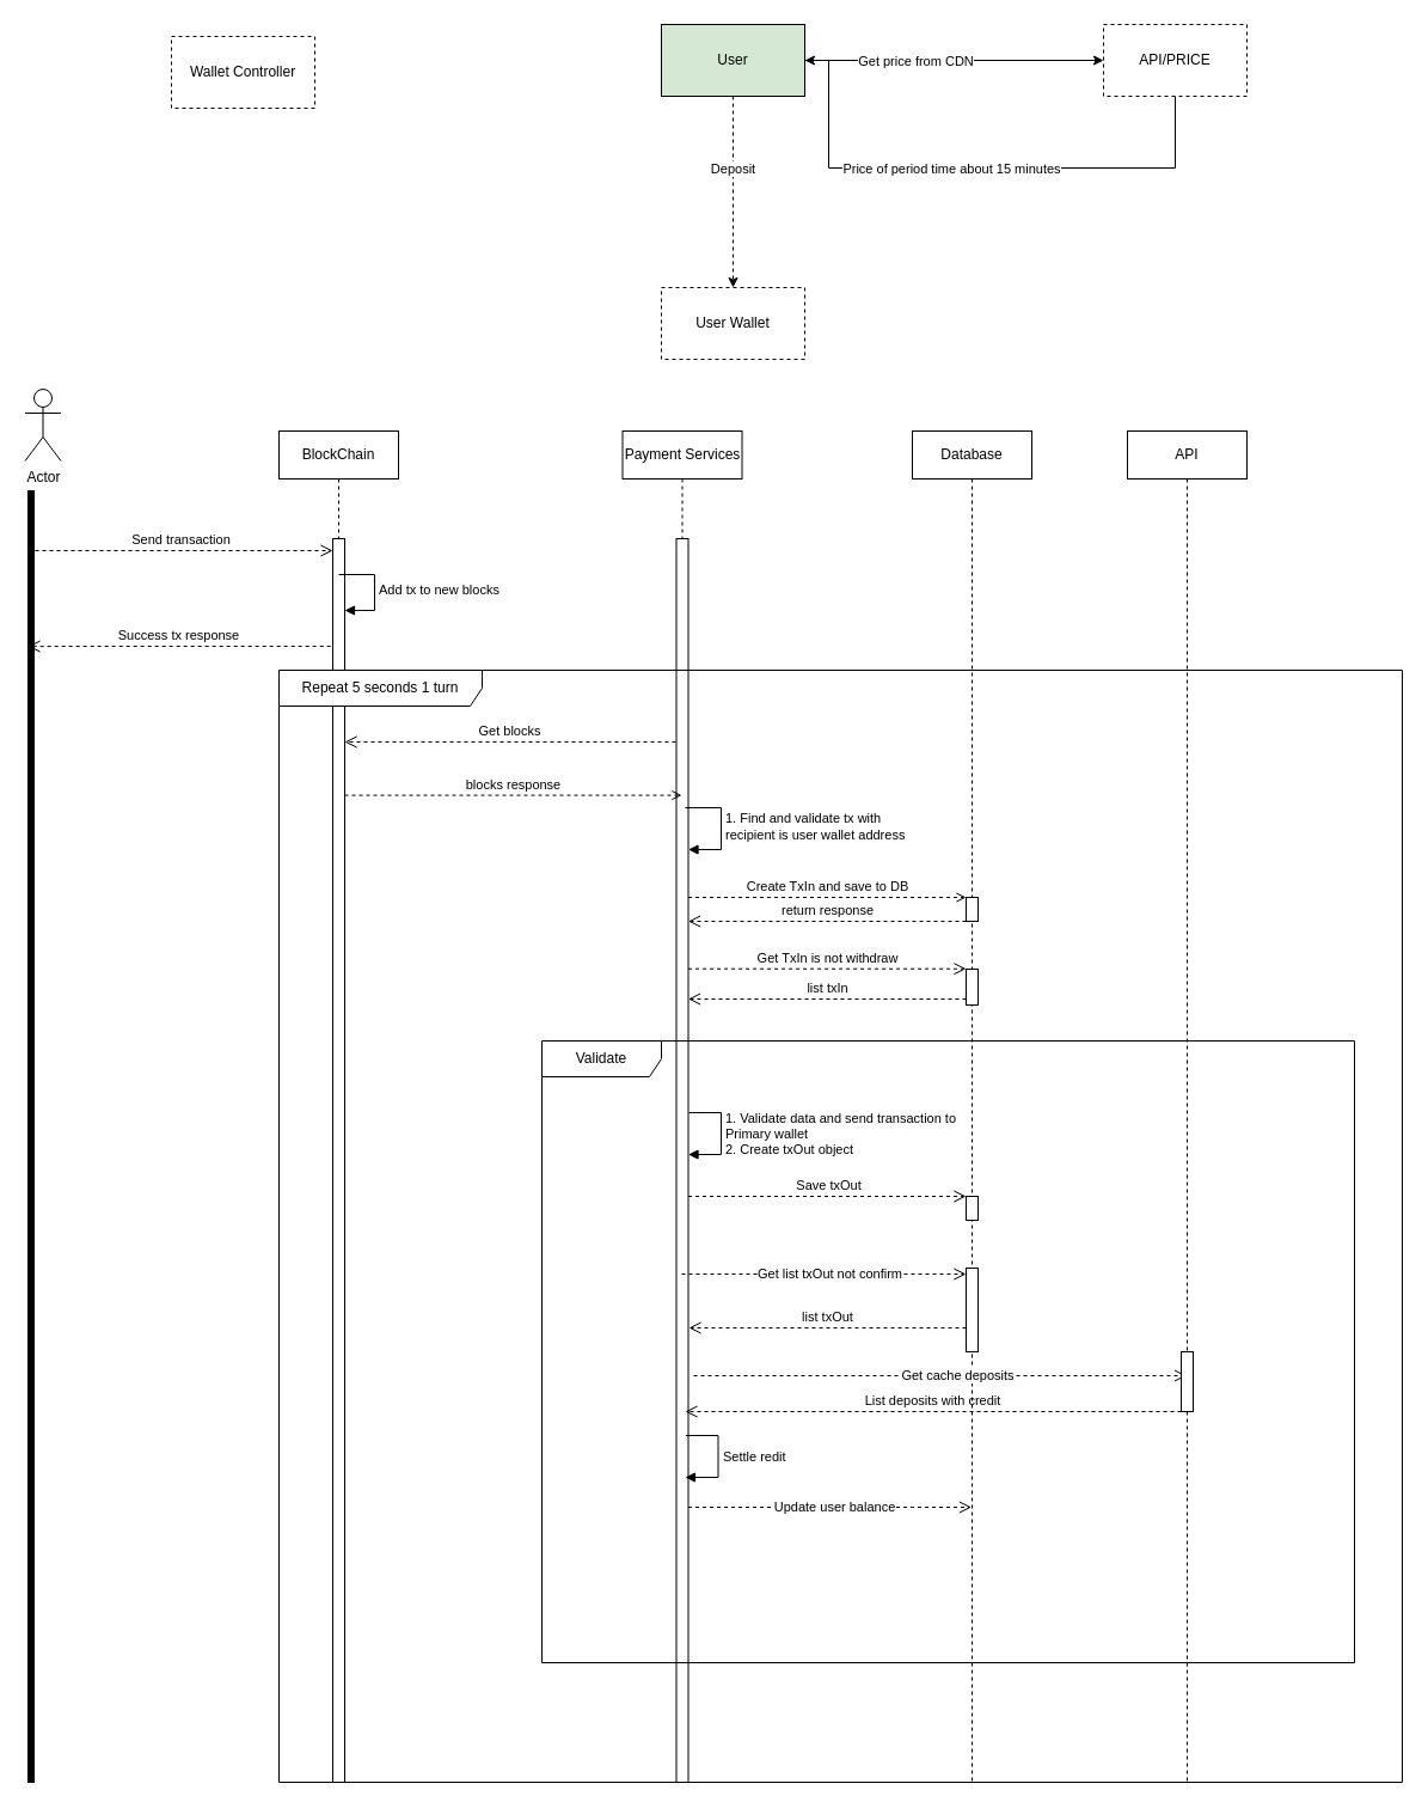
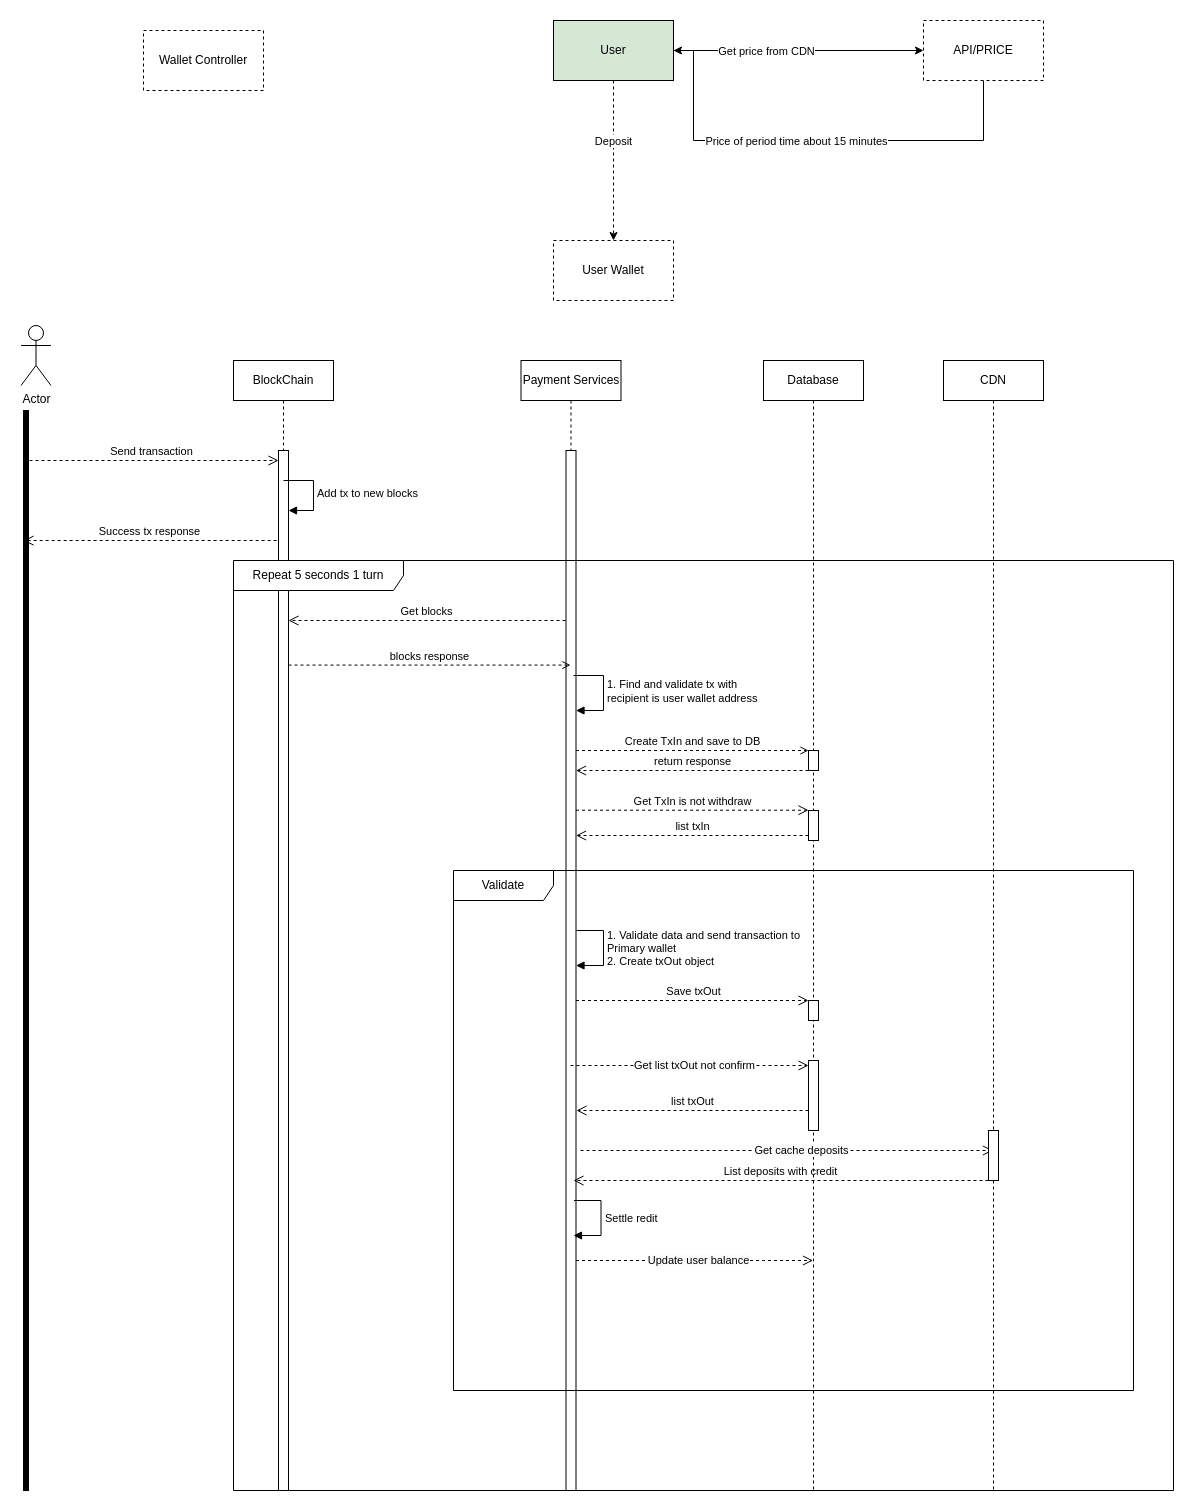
  <mxCell id="0" />
  <mxCell id="1" parent="0" />
  <mxCell id="2" value="Wallet Controller" style="whiteSpace=wrap;html=1;dashed=1;" parent="1" vertex="1"><mxGeometry x="143" y="30" width="120" height="60" as="geometry" /></mxCell>
  <mxCell id="3" value="" style="edgeStyle=orthogonalEdgeStyle;rounded=0;orthogonalLoop=1;jettySize=auto;html=1;" parent="1" source="7" target="10" edge="1"><mxGeometry relative="1" as="geometry" /></mxCell>
  <mxCell id="4" value="Get price from CDN" style="edgeLabel;html=1;align=center;verticalAlign=middle;resizable=0;points=[];" parent="3" vertex="1" connectable="0"><mxGeometry x="-0.446" relative="1" as="geometry"><mxPoint x="23" as="offset" /></mxGeometry></mxCell>
  <mxCell id="5" value="" style="edgeStyle=orthogonalEdgeStyle;rounded=0;orthogonalLoop=1;jettySize=auto;html=1;dashed=1;" parent="1" source="7" target="11" edge="1"><mxGeometry relative="1" as="geometry" /></mxCell>
  <mxCell id="6" value="Deposit" style="edgeLabel;html=1;align=center;verticalAlign=middle;resizable=0;points=[];" parent="5" vertex="1" connectable="0"><mxGeometry x="-0.247" y="-1" relative="1" as="geometry"><mxPoint as="offset" /></mxGeometry></mxCell>
  <mxCell id="7" value="User" style="whiteSpace=wrap;html=1;fillColor=#d5e8d4;" parent="1" vertex="1"><mxGeometry x="553" y="20" width="120" height="60" as="geometry" /></mxCell>
  <mxCell id="8" style="edgeStyle=orthogonalEdgeStyle;rounded=0;orthogonalLoop=1;jettySize=auto;html=1;exitX=0.5;exitY=1;exitDx=0;exitDy=0;" parent="1" source="10" target="7" edge="1"><mxGeometry relative="1" as="geometry"><Array as="points"><mxPoint x="983" y="140" /><mxPoint x="693" y="140" /></Array></mxGeometry></mxCell>
  <mxCell id="9" value="Price of period time about 15 minutes" style="edgeLabel;html=1;align=center;verticalAlign=middle;resizable=0;points=[];" parent="8" vertex="1" connectable="0"><mxGeometry x="0.08" relative="1" as="geometry"><mxPoint as="offset" /></mxGeometry></mxCell>
  <mxCell id="10" value="API/PRICE" style="whiteSpace=wrap;html=1;dashed=1;" parent="1" vertex="1"><mxGeometry x="923" y="20" width="120" height="60" as="geometry" /></mxCell>
  <mxCell id="11" value="User Wallet" style="whiteSpace=wrap;html=1;dashed=1;" parent="1" vertex="1"><mxGeometry x="553" y="240" width="120" height="60" as="geometry" /></mxCell>
  <mxCell id="12" value="" style="html=1;points=[];perimeter=orthogonalPerimeter;fillColor=strokeColor;" vertex="1" parent="1"><mxGeometry x="23" y="410" width="5" height="1080" as="geometry" /></mxCell>
  <mxCell id="13" value="Actor" style="shape=umlActor;verticalLabelPosition=bottom;verticalAlign=top;html=1;" vertex="1" parent="1"><mxGeometry x="20.5" y="325" width="30" height="60" as="geometry" /></mxCell>
  <mxCell id="14" value="BlockChain" style="shape=umlLifeline;perimeter=lifelinePerimeter;whiteSpace=wrap;html=1;container=1;dropTarget=0;collapsible=0;recursiveResize=0;outlineConnect=0;portConstraint=eastwest;newEdgeStyle={&quot;edgeStyle&quot;:&quot;elbowEdgeStyle&quot;,&quot;elbow&quot;:&quot;vertical&quot;,&quot;curved&quot;:0,&quot;rounded&quot;:0};" vertex="1" parent="1"><mxGeometry x="233" y="360" width="100" height="1130" as="geometry" /></mxCell>
  <mxCell id="15" value="" style="html=1;points=[[0,0,0,0,5],[0,1,0,0,-5],[1,0,0,0,5],[1,1,0,0,-5]];perimeter=orthogonalPerimeter;outlineConnect=0;targetShapes=umlLifeline;portConstraint=eastwest;newEdgeStyle={&quot;curved&quot;:0,&quot;rounded&quot;:0};" vertex="1" parent="14"><mxGeometry x="45" y="90" width="10" height="1040" as="geometry" /></mxCell>
  <mxCell id="16" value="Add tx to new blocks" style="html=1;align=left;spacingLeft=2;endArrow=block;rounded=0;edgeStyle=orthogonalEdgeStyle;curved=0;rounded=0;" edge="1" parent="14"><mxGeometry relative="1" as="geometry"><mxPoint x="50" y="120" as="sourcePoint" /><Array as="points"><mxPoint x="80" y="120" /></Array><mxPoint x="55.0" y="150" as="targetPoint" /></mxGeometry></mxCell>
  <mxCell id="17" value="Payment Services" style="shape=umlLifeline;perimeter=lifelinePerimeter;whiteSpace=wrap;html=1;container=1;dropTarget=0;collapsible=0;recursiveResize=0;outlineConnect=0;portConstraint=eastwest;newEdgeStyle={&quot;edgeStyle&quot;:&quot;elbowEdgeStyle&quot;,&quot;elbow&quot;:&quot;vertical&quot;,&quot;curved&quot;:0,&quot;rounded&quot;:0};" vertex="1" parent="1"><mxGeometry x="520.5" y="360" width="100" height="1130" as="geometry" /></mxCell>
  <mxCell id="18" value="" style="html=1;points=[[0,0,0,0,5],[0,1,0,0,-5],[1,0,0,0,5],[1,1,0,0,-5]];perimeter=orthogonalPerimeter;outlineConnect=0;targetShapes=umlLifeline;portConstraint=eastwest;newEdgeStyle={&quot;curved&quot;:0,&quot;rounded&quot;:0};" vertex="1" parent="17"><mxGeometry x="45" y="90" width="10" height="1040" as="geometry" /></mxCell>
  <mxCell id="19" value="Send transaction" style="endArrow=open;startArrow=none;endFill=0;startFill=0;endSize=8;html=1;verticalAlign=bottom;dashed=1;labelBackgroundColor=none;rounded=0;exitX=0.7;exitY=0.071;exitDx=0;exitDy=0;exitPerimeter=0;" edge="1" parent="1" target="15"><mxGeometry width="160" relative="1" as="geometry"><mxPoint x="23" y="460" as="sourcePoint" /><mxPoint x="249" y="460" as="targetPoint" /></mxGeometry></mxCell>
  <mxCell id="20" value="Get blocks" style="endArrow=open;startArrow=none;endFill=0;startFill=0;endSize=8;html=1;verticalAlign=bottom;dashed=1;labelBackgroundColor=none;rounded=0;" edge="1" parent="1"><mxGeometry x="0.001" width="160" relative="1" as="geometry"><mxPoint x="565" y="620" as="sourcePoint" /><mxPoint x="288" y="620" as="targetPoint" /><Array as="points"><mxPoint x="308" y="620" /></Array><mxPoint as="offset" /></mxGeometry></mxCell>
  <mxCell id="21" value="blocks response" style="endArrow=open;html=1;rounded=0;align=center;verticalAlign=bottom;dashed=1;endFill=0;labelBackgroundColor=none;" edge="1" parent="1"><mxGeometry relative="1" as="geometry"><mxPoint x="288" y="664.58" as="sourcePoint" /><mxPoint x="570" y="664.58" as="targetPoint" /></mxGeometry></mxCell>
  <mxCell id="22" value="" style="resizable=0;html=1;align=center;verticalAlign=top;labelBackgroundColor=none;" connectable="0" vertex="1" parent="21"><mxGeometry relative="1" as="geometry" /></mxCell>
  <mxCell id="23" value="Success tx response" style="endArrow=open;startArrow=none;endFill=0;startFill=0;endSize=8;html=1;verticalAlign=bottom;dashed=1;labelBackgroundColor=none;rounded=0;entryX=0.367;entryY=0.182;entryDx=0;entryDy=0;entryPerimeter=0;" edge="1" parent="1"><mxGeometry x="0.003" width="160" relative="1" as="geometry"><mxPoint x="276.16" y="540" as="sourcePoint" /><mxPoint x="22.995" y="540.08" as="targetPoint" /><Array as="points"><mxPoint x="86.16" y="540" /></Array><mxPoint as="offset" /></mxGeometry></mxCell>
  <mxCell id="24" value="1. Find and validate tx with &lt;br&gt;recipient is user wallet address" style="html=1;align=left;spacingLeft=2;endArrow=block;rounded=0;edgeStyle=orthogonalEdgeStyle;curved=0;rounded=0;" edge="1" parent="1"><mxGeometry x="-0.005" relative="1" as="geometry"><mxPoint x="573" y="675" as="sourcePoint" /><Array as="points"><mxPoint x="603" y="675" /><mxPoint x="603" y="710" /></Array><mxPoint x="575.5" y="710.034" as="targetPoint" /><mxPoint as="offset" /></mxGeometry></mxCell>
  <mxCell id="25" value="Database" style="shape=umlLifeline;perimeter=lifelinePerimeter;whiteSpace=wrap;html=1;container=1;dropTarget=0;collapsible=0;recursiveResize=0;outlineConnect=0;portConstraint=eastwest;newEdgeStyle={&quot;edgeStyle&quot;:&quot;elbowEdgeStyle&quot;,&quot;elbow&quot;:&quot;vertical&quot;,&quot;curved&quot;:0,&quot;rounded&quot;:0};" vertex="1" parent="1"><mxGeometry x="763" y="360" width="100" height="1130" as="geometry" /></mxCell>
  <mxCell id="26" value="Repeat 5 seconds 1 turn" style="shape=umlFrame;whiteSpace=wrap;html=1;pointerEvents=0;recursiveResize=0;container=1;collapsible=0;width=170;" vertex="1" parent="1"><mxGeometry x="233" y="560" width="940" height="930" as="geometry" /></mxCell>
  <mxCell id="27" value="Get TxIn is not withdraw" style="endArrow=open;startArrow=none;endFill=0;startFill=0;endSize=8;html=1;verticalAlign=bottom;dashed=1;labelBackgroundColor=none;rounded=0;" edge="1" parent="26"><mxGeometry width="160" relative="1" as="geometry"><mxPoint x="342.5" y="249.71" as="sourcePoint" /><mxPoint x="575" y="249.71" as="targetPoint" /></mxGeometry></mxCell>
  <mxCell id="28" value="" style="html=1;points=[[0,0,0,0,5],[0,1,0,0,-5],[1,0,0,0,5],[1,1,0,0,-5]];perimeter=orthogonalPerimeter;outlineConnect=0;targetShapes=umlLifeline;portConstraint=eastwest;newEdgeStyle={&quot;curved&quot;:0,&quot;rounded&quot;:0};" vertex="1" parent="26"><mxGeometry x="575" y="190" width="10" height="20" as="geometry" /></mxCell>
  <mxCell id="29" value="" style="html=1;points=[[0,0,0,0,5],[0,1,0,0,-5],[1,0,0,0,5],[1,1,0,0,-5]];perimeter=orthogonalPerimeter;outlineConnect=0;targetShapes=umlLifeline;portConstraint=eastwest;newEdgeStyle={&quot;curved&quot;:0,&quot;rounded&quot;:0};" vertex="1" parent="26"><mxGeometry x="575" y="250" width="10" height="30" as="geometry" /></mxCell>
  <mxCell id="30" value="return response" style="endArrow=open;startArrow=none;endFill=0;startFill=0;endSize=8;html=1;verticalAlign=bottom;dashed=1;labelBackgroundColor=none;rounded=0;exitX=0;exitY=1;exitDx=0;exitDy=-5;exitPerimeter=0;" edge="1" parent="26"><mxGeometry x="-0.002" width="160" relative="1" as="geometry"><mxPoint x="575" y="210" as="sourcePoint" /><mxPoint x="342.5" y="210" as="targetPoint" /><mxPoint as="offset" /></mxGeometry></mxCell>
  <mxCell id="31" value="1. Validate data and send transaction to&amp;nbsp;&lt;br&gt;Primary wallet&lt;br&gt;2. Create txOut object" style="html=1;align=left;spacingLeft=2;endArrow=block;rounded=0;edgeStyle=orthogonalEdgeStyle;curved=0;rounded=0;" edge="1" parent="26"><mxGeometry x="-0.005" relative="1" as="geometry"><mxPoint x="343" y="370" as="sourcePoint" /><Array as="points"><mxPoint x="370" y="370" /><mxPoint x="370" y="405" /></Array><mxPoint x="342.5" y="405.034" as="targetPoint" /><mxPoint as="offset" /></mxGeometry></mxCell>
  <mxCell id="32" value="Save txOut" style="endArrow=open;startArrow=none;endFill=0;startFill=0;endSize=8;html=1;verticalAlign=bottom;dashed=1;labelBackgroundColor=none;rounded=0;" edge="1" parent="26" target="34"><mxGeometry x="0.003" width="160" relative="1" as="geometry"><mxPoint x="342.5" y="440" as="sourcePoint" /><mxPoint x="575" y="440" as="targetPoint" /><mxPoint as="offset" /></mxGeometry></mxCell>
  <mxCell id="33" value="Validate" style="shape=umlFrame;whiteSpace=wrap;html=1;pointerEvents=0;recursiveResize=0;container=1;collapsible=0;width=100;height=30;" vertex="1" parent="26"><mxGeometry x="220" y="310" width="680" height="520" as="geometry" /></mxCell>
  <mxCell id="34" value="" style="html=1;points=[[0,0,0,0,5],[0,1,0,0,-5],[1,0,0,0,5],[1,1,0,0,-5]];perimeter=orthogonalPerimeter;outlineConnect=0;targetShapes=umlLifeline;portConstraint=eastwest;newEdgeStyle={&quot;curved&quot;:0,&quot;rounded&quot;:0};" vertex="1" parent="33"><mxGeometry x="355" y="130" width="10" height="20" as="geometry" /></mxCell>
  <mxCell id="35" value="" style="html=1;points=[[0,0,0,0,5],[0,1,0,0,-5],[1,0,0,0,5],[1,1,0,0,-5]];perimeter=orthogonalPerimeter;outlineConnect=0;targetShapes=umlLifeline;portConstraint=eastwest;newEdgeStyle={&quot;curved&quot;:0,&quot;rounded&quot;:0};" vertex="1" parent="33"><mxGeometry x="355" y="190" width="10" height="70" as="geometry" /></mxCell>
  <mxCell id="36" value="list txOut" style="endArrow=open;startArrow=none;endFill=0;startFill=0;endSize=8;html=1;verticalAlign=bottom;dashed=1;labelBackgroundColor=none;rounded=0;exitX=0;exitY=1;exitDx=0;exitDy=-5;exitPerimeter=0;" edge="1" parent="33"><mxGeometry width="160" relative="1" as="geometry"><mxPoint x="355" y="240.0" as="sourcePoint" /><mxPoint x="123" y="240.0" as="targetPoint" /></mxGeometry></mxCell>
  <mxCell id="37" value="" style="endArrow=open;startArrow=none;endFill=0;startFill=0;endSize=8;html=1;verticalAlign=bottom;dashed=1;labelBackgroundColor=none;rounded=0;" edge="1" parent="33"><mxGeometry x="0.003" width="160" relative="1" as="geometry"><mxPoint x="127" y="280" as="sourcePoint" /><mxPoint x="539.5" y="280" as="targetPoint" /><mxPoint as="offset" /></mxGeometry></mxCell>
  <mxCell id="38" value="&lt;span style=&quot;background-color: rgb(251, 251, 251);&quot;&gt;Get cache deposits&lt;/span&gt;" style="edgeLabel;html=1;align=center;verticalAlign=middle;resizable=0;points=[];" vertex="1" connectable="0" parent="37"><mxGeometry x="0.117" y="1" relative="1" as="geometry"><mxPoint x="-10" as="offset" /></mxGeometry></mxCell>
  <mxCell id="39" value="List deposits with credit" style="endArrow=open;startArrow=none;endFill=0;startFill=0;endSize=8;html=1;verticalAlign=bottom;dashed=1;labelBackgroundColor=none;rounded=0;" edge="1" parent="33" source="48"><mxGeometry width="160" relative="1" as="geometry"><mxPoint x="342" y="310" as="sourcePoint" /><mxPoint x="120" y="310" as="targetPoint" /></mxGeometry></mxCell>
  <mxCell id="40" value="Settle redit" style="html=1;align=left;spacingLeft=2;endArrow=block;rounded=0;edgeStyle=orthogonalEdgeStyle;curved=0;rounded=0;" edge="1" parent="33"><mxGeometry x="-0.005" relative="1" as="geometry"><mxPoint x="120.5" y="330" as="sourcePoint" /><Array as="points"><mxPoint x="147.5" y="330" /><mxPoint x="147.5" y="365" /></Array><mxPoint x="120" y="365.034" as="targetPoint" /><mxPoint as="offset" /></mxGeometry></mxCell>
  <mxCell id="41" value="Create TxIn and save to DB" style="endArrow=open;html=1;rounded=0;align=center;verticalAlign=bottom;dashed=1;endFill=0;labelBackgroundColor=none;" edge="1" parent="1"><mxGeometry relative="1" as="geometry"><mxPoint x="575.5" y="750" as="sourcePoint" /><mxPoint x="808" y="750" as="targetPoint" /></mxGeometry></mxCell>
  <mxCell id="42" value="" style="resizable=0;html=1;align=center;verticalAlign=top;labelBackgroundColor=none;" connectable="0" vertex="1" parent="41"><mxGeometry relative="1" as="geometry" /></mxCell>
  <mxCell id="43" value="list txIn" style="endArrow=open;startArrow=none;endFill=0;startFill=0;endSize=8;html=1;verticalAlign=bottom;dashed=1;labelBackgroundColor=none;rounded=0;exitX=0;exitY=1;exitDx=0;exitDy=-5;exitPerimeter=0;" edge="1" parent="1" source="29" target="18"><mxGeometry width="160" relative="1" as="geometry"><mxPoint x="583" y="860" as="sourcePoint" /><mxPoint x="743" y="860" as="targetPoint" /></mxGeometry></mxCell>
  <mxCell id="44" value="" style="endArrow=open;startArrow=none;endFill=0;startFill=0;endSize=8;html=1;verticalAlign=bottom;dashed=1;labelBackgroundColor=none;rounded=0;" edge="1" parent="1" source="35" target="25"><mxGeometry x="NaN" y="125" width="160" relative="1" as="geometry"><mxPoint x="575.5" y="1060" as="sourcePoint" /><mxPoint x="808" y="1060" as="targetPoint" /><mxPoint x="-120" y="-35" as="offset" /></mxGeometry></mxCell>
  <mxCell id="45" value="" style="endArrow=open;startArrow=none;endFill=0;startFill=0;endSize=8;html=1;verticalAlign=bottom;dashed=1;labelBackgroundColor=none;rounded=0;entryX=0;entryY=0;entryDx=0;entryDy=5;entryPerimeter=0;" edge="1" parent="1" source="17" target="35"><mxGeometry x="0.003" width="160" relative="1" as="geometry"><mxPoint x="-154.5" y="1830" as="sourcePoint" /><mxPoint x="83" y="1830" as="targetPoint" /><mxPoint as="offset" /></mxGeometry></mxCell>
  <mxCell id="46" value="&lt;span style=&quot;background-color: rgb(251, 251, 251);&quot;&gt;Get list txOut not confirm&lt;/span&gt;" style="edgeLabel;html=1;align=center;verticalAlign=middle;resizable=0;points=[];" vertex="1" connectable="0" parent="45"><mxGeometry x="0.117" y="1" relative="1" as="geometry"><mxPoint x="-10" as="offset" /></mxGeometry></mxCell>
- <mxCell id="47" value="API" style="shape=umlLifeline;perimeter=lifelinePerimeter;whiteSpace=wrap;html=1;container=1;dropTarget=0;collapsible=0;recursiveResize=0;outlineConnect=0;portConstraint=eastwest;newEdgeStyle={&quot;edgeStyle&quot;:&quot;elbowEdgeStyle&quot;,&quot;elbow&quot;:&quot;vertical&quot;,&quot;curved&quot;:0,&quot;rounded&quot;:0};" vertex="1" parent="1"><mxGeometry x="943" y="360" width="100" height="1130" as="geometry" /></mxCell>
+ <mxCell id="47" value="CDN" style="shape=umlLifeline;perimeter=lifelinePerimeter;whiteSpace=wrap;html=1;container=1;dropTarget=0;collapsible=0;recursiveResize=0;outlineConnect=0;portConstraint=eastwest;newEdgeStyle={&quot;edgeStyle&quot;:&quot;elbowEdgeStyle&quot;,&quot;elbow&quot;:&quot;vertical&quot;,&quot;curved&quot;:0,&quot;rounded&quot;:0};" vertex="1" parent="1"><mxGeometry x="943" y="360" width="100" height="1130" as="geometry" /></mxCell>
  <mxCell id="48" value="" style="html=1;points=[[0,0,0,0,5],[0,1,0,0,-5],[1,0,0,0,5],[1,1,0,0,-5]];perimeter=orthogonalPerimeter;outlineConnect=0;targetShapes=umlLifeline;portConstraint=eastwest;newEdgeStyle={&quot;curved&quot;:0,&quot;rounded&quot;:0};" vertex="1" parent="47"><mxGeometry x="45" y="770" width="10" height="50" as="geometry" /></mxCell>
  <mxCell id="49" value="" style="endArrow=open;startArrow=none;endFill=0;startFill=0;endSize=8;html=1;verticalAlign=bottom;dashed=1;labelBackgroundColor=none;rounded=0;" edge="1" parent="1" source="18" target="25"><mxGeometry x="0.003" width="160" relative="1" as="geometry"><mxPoint x="590" y="1160" as="sourcePoint" /><mxPoint x="1002.5" y="1160" as="targetPoint" /><mxPoint as="offset" /><Array as="points"><mxPoint x="763" y="1260" /></Array></mxGeometry></mxCell>
  <mxCell id="50" value="&lt;span style=&quot;background-color: rgb(251, 251, 251);&quot;&gt;Update user balance&lt;/span&gt;" style="edgeLabel;html=1;align=center;verticalAlign=middle;resizable=0;points=[];" vertex="1" connectable="0" parent="49"><mxGeometry x="0.117" y="1" relative="1" as="geometry"><mxPoint x="-10" as="offset" /></mxGeometry></mxCell>
